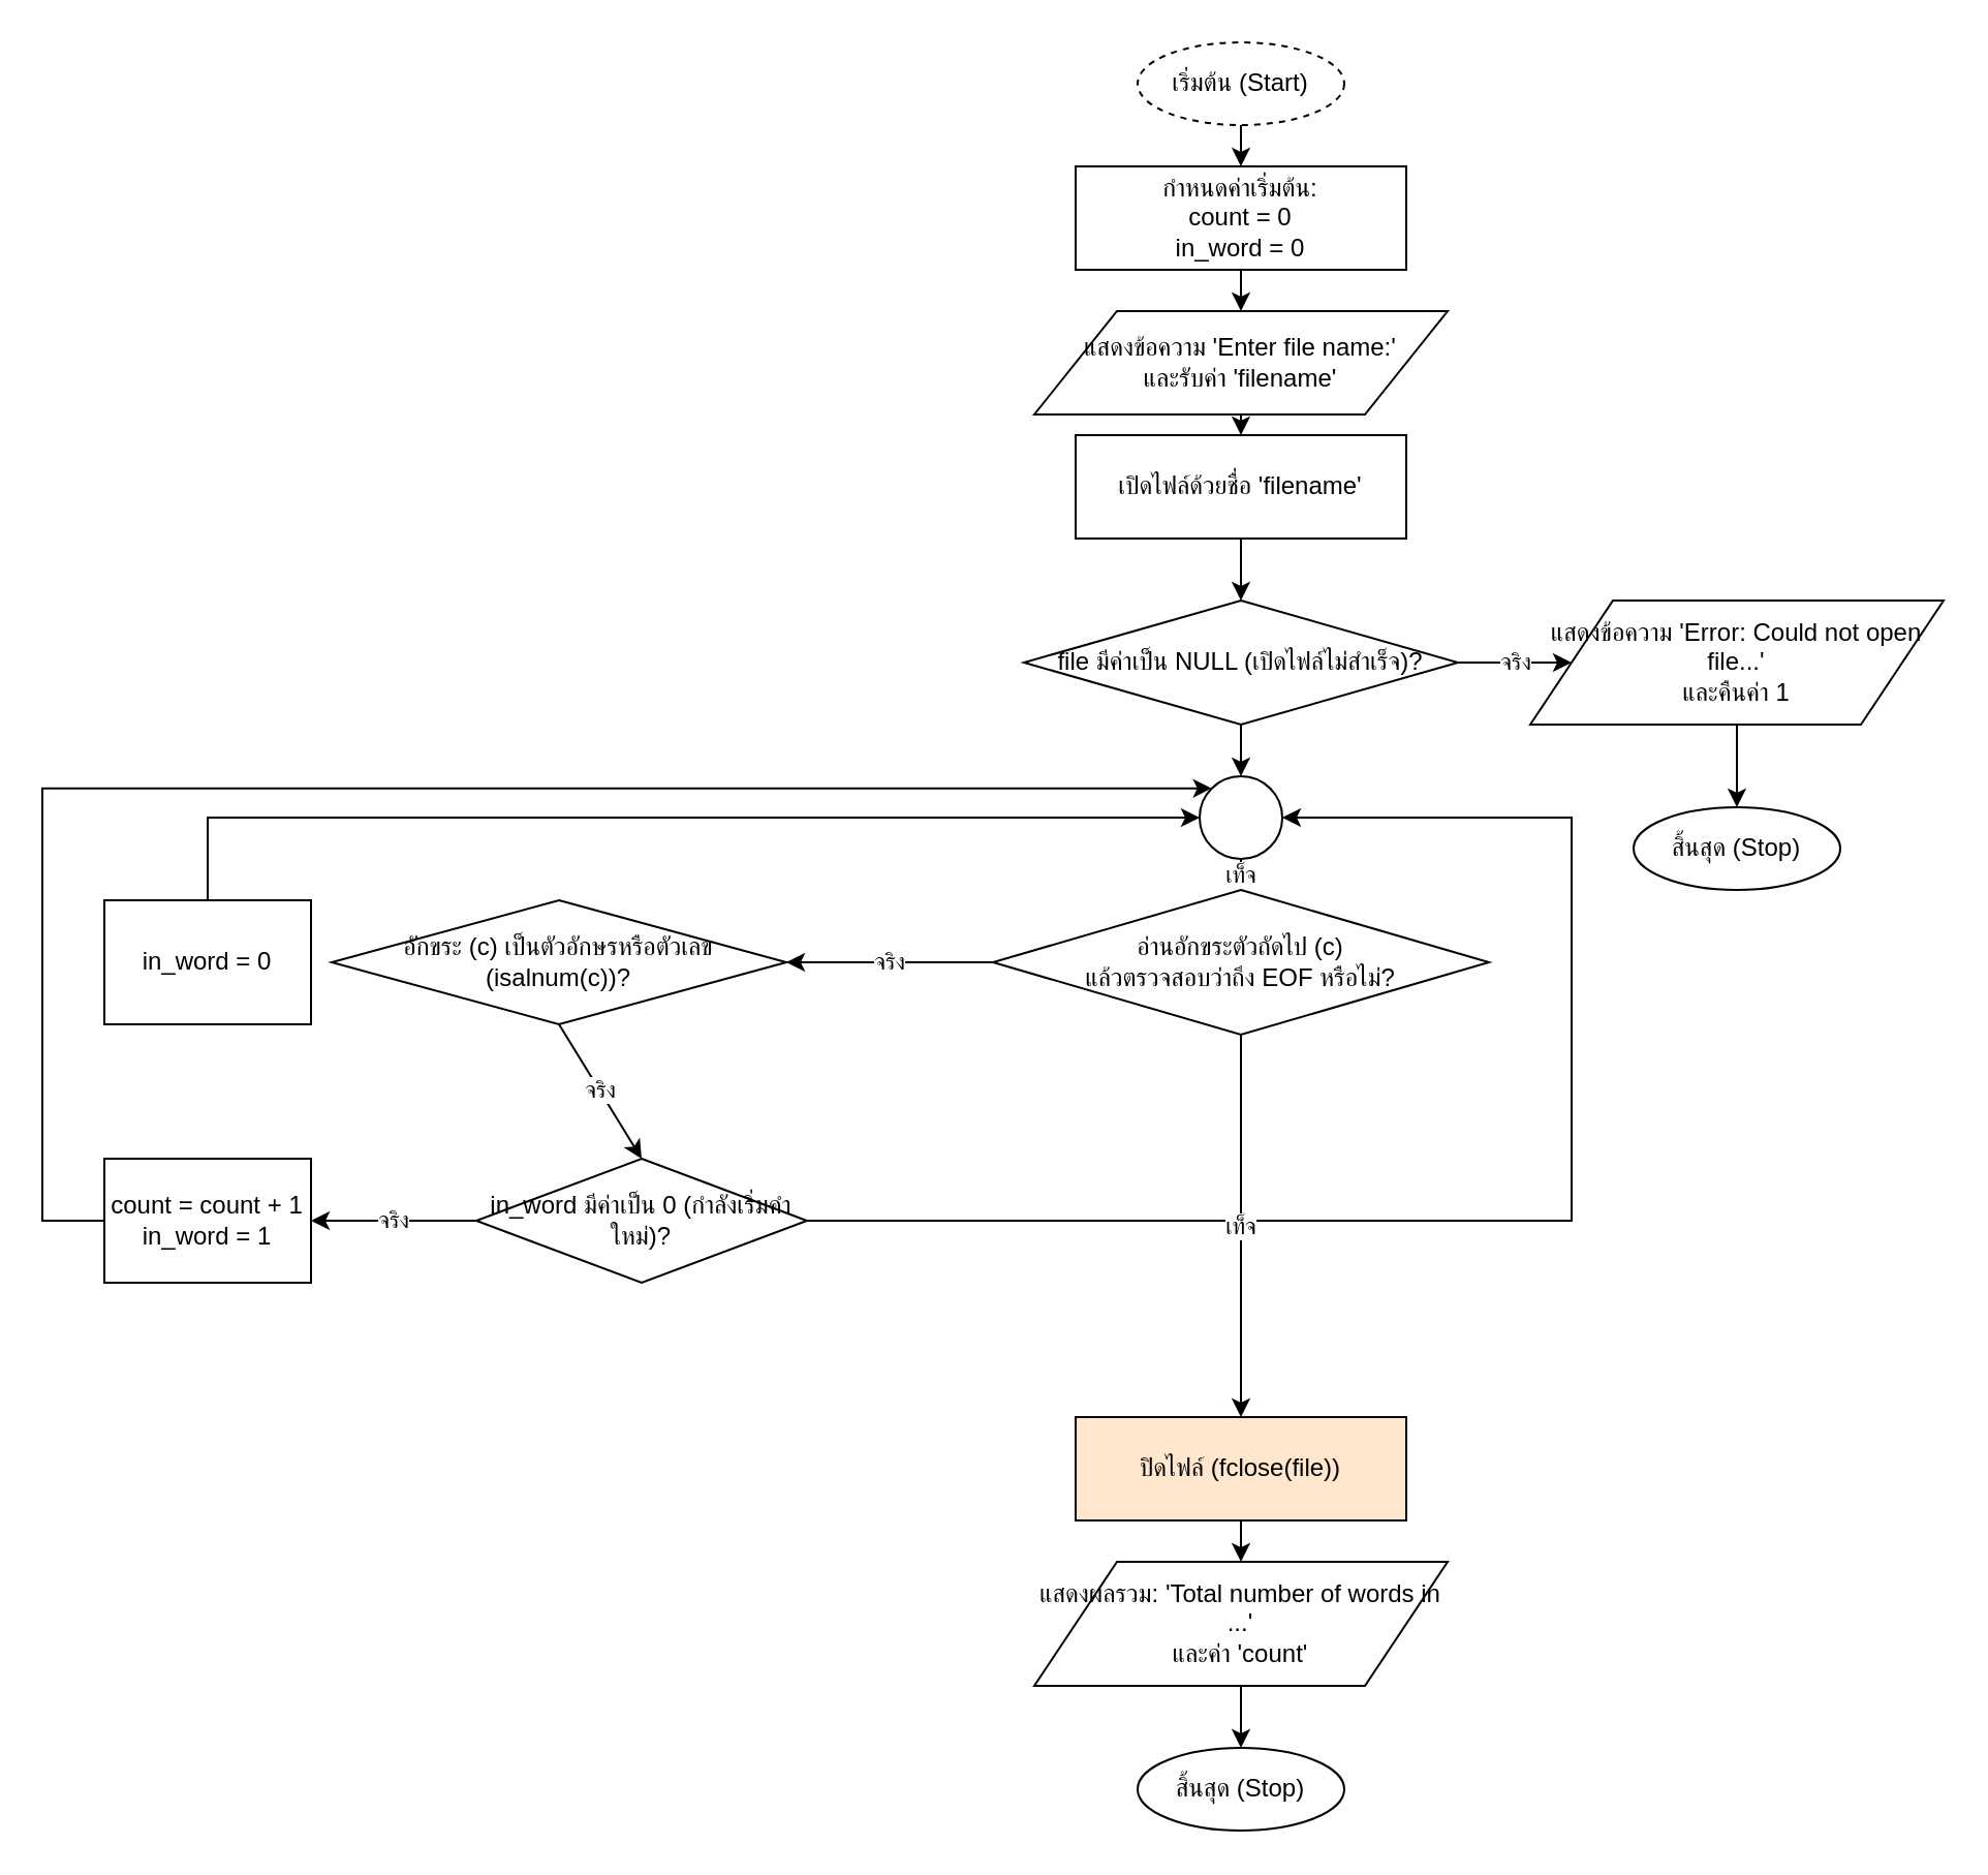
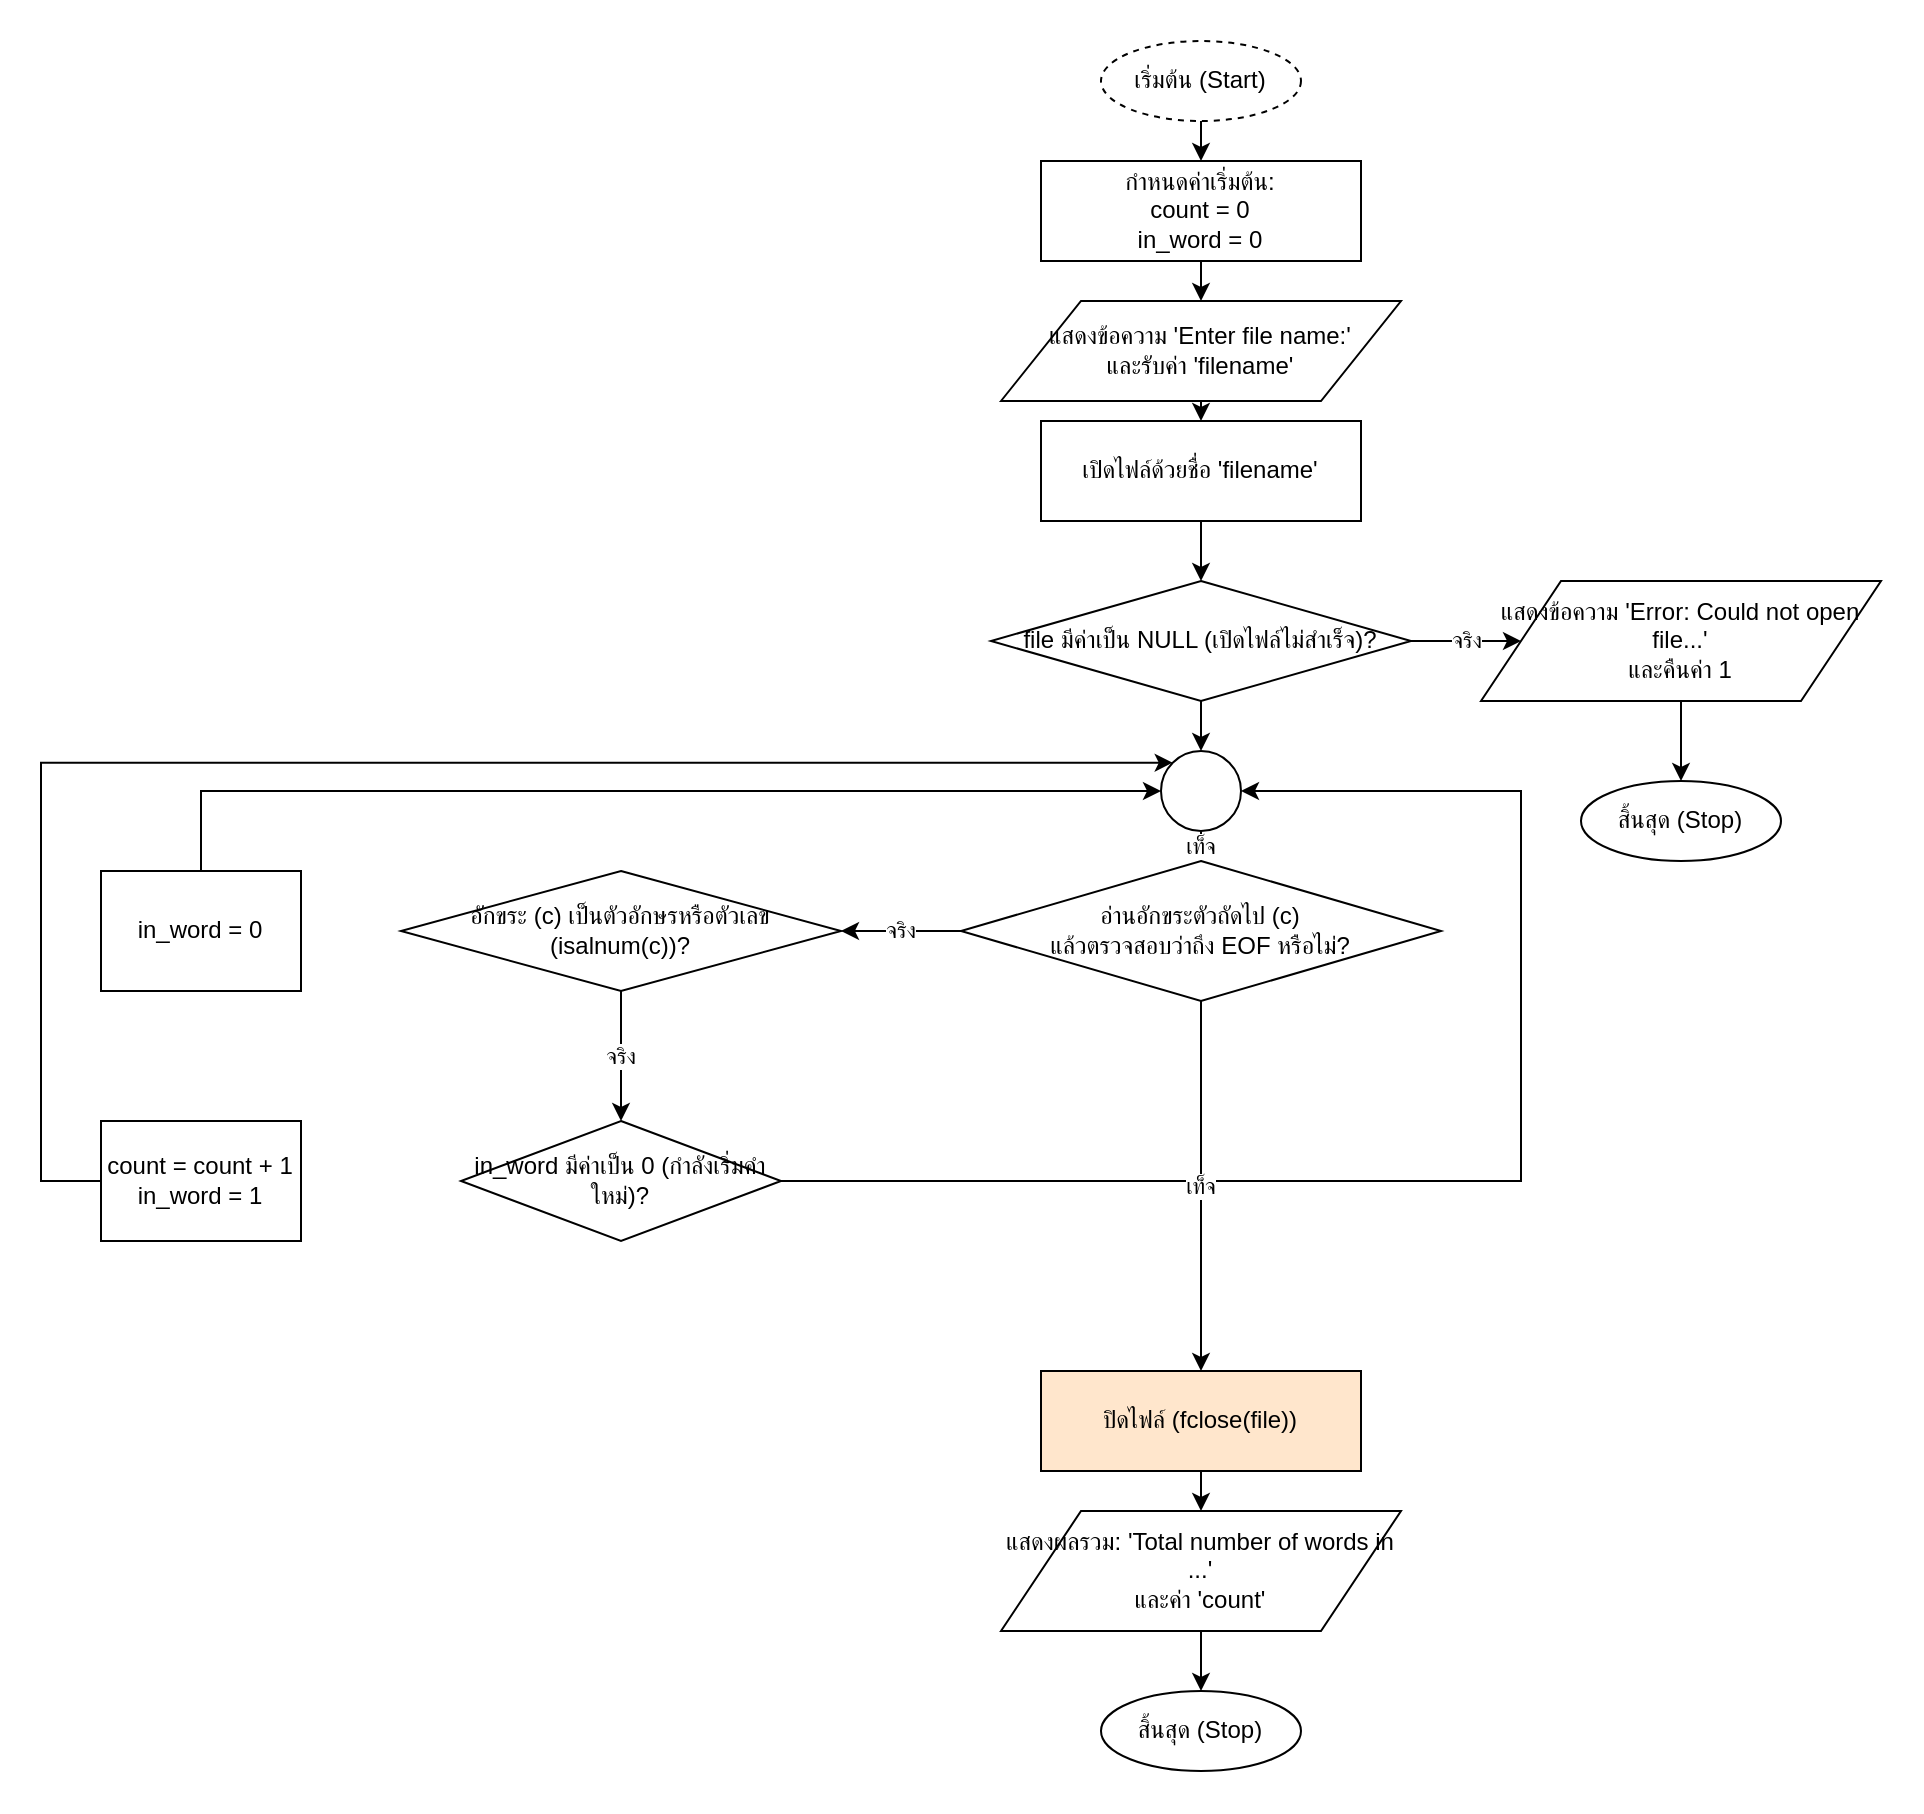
  <mxCell id="0" />
  <mxCell id="1" parent="0" />
  <mxCell id="2" value="เริ่มต้น (Start)" style="ellipse;whiteSpace=wrap;html=1;dashed=1;" vertex="1" parent="1"><mxGeometry x="550" y="20" width="100" height="40" as="geometry" /></mxCell>
  <mxCell id="3" value="กำหนดค่าเริ่มต้น:&#10;count = 0&#10;in_word = 0" style="rounded=0;whiteSpace=wrap;html=1;" vertex="1" parent="1"><mxGeometry x="520" y="80" width="160" height="50" as="geometry" /></mxCell>
  <mxCell id="4" value="แสดงข้อความ 'Enter file name:'&#10;และรับค่า 'filename'" style="shape=parallelogram;perimeter=parallelogramPerimeter;whiteSpace=wrap;html=1;" vertex="1" parent="1"><mxGeometry x="500" y="150" width="200" height="50" as="geometry" /></mxCell>
  <mxCell id="5" value="เปิดไฟล์ด้วยชื่อ 'filename'" style="rounded=0;whiteSpace=wrap;html=1;" vertex="1" parent="1"><mxGeometry x="520" y="210" width="160" height="50" as="geometry" /></mxCell>
  <mxCell id="6" value="file มีค่าเป็น NULL (เปิดไฟล์ไม่สำเร็จ)?" style="rhombus;whiteSpace=wrap;html=1;" vertex="1" parent="1"><mxGeometry x="495" y="290" width="210" height="60" as="geometry" /></mxCell>
  <mxCell id="7" value="แสดงข้อความ 'Error: Could not open file...'&#10;และคืนค่า 1" style="shape=parallelogram;perimeter=parallelogramPerimeter;whiteSpace=wrap;html=1;" vertex="1" parent="1"><mxGeometry x="740" y="290" width="200" height="60" as="geometry" /></mxCell>
  <mxCell id="8" value="อ่านอักขระตัวถัดไป (c)&#10;แล้วตรวจสอบว่าถึง EOF หรือไม่?" style="rhombus;whiteSpace=wrap;html=1;" vertex="1" parent="1"><mxGeometry x="480" y="430" width="240" height="70" as="geometry" /></mxCell>
- <mxCell id="9" value="อักขระ (c) เป็นตัวอักษรหรือตัวเลข (isalnum(c))?" style="rhombus;whiteSpace=wrap;html=1;" vertex="1" parent="1"><mxGeometry x="160" y="435" width="220" height="60" as="geometry" /></mxCell>
+ <mxCell id="9" value="อักขระ (c) เป็นตัวอักษรหรือตัวเลข (isalnum(c))?" style="rhombus;whiteSpace=wrap;html=1;" vertex="1" parent="1"><mxGeometry x="200" y="435" width="220" height="60" as="geometry" /></mxCell>
  <mxCell id="10" style="edgeStyle=orthogonalEdgeStyle;rounded=0;orthogonalLoop=1;jettySize=auto;html=1;entryX=1;entryY=0.5;entryDx=0;entryDy=0;" edge="1" parent="1" source="11" target="34"><mxGeometry relative="1" as="geometry"><Array as="points"><mxPoint x="760" y="590" /><mxPoint x="760" y="395" /></Array></mxGeometry></mxCell>
  <mxCell id="11" value="in_word มีค่าเป็น 0 (กำลังเริ่มคำใหม่)?" style="rhombus;whiteSpace=wrap;html=1;" vertex="1" parent="1"><mxGeometry x="230" y="560" width="160" height="60" as="geometry" /></mxCell>
  <mxCell id="12" style="edgeStyle=orthogonalEdgeStyle;rounded=0;orthogonalLoop=1;jettySize=auto;html=1;entryX=0;entryY=0;entryDx=0;entryDy=0;" edge="1" parent="1" source="13" target="34"><mxGeometry relative="1" as="geometry"><Array as="points"><mxPoint x="20" y="590" /><mxPoint x="20" y="381" /></Array></mxGeometry></mxCell>
  <mxCell id="13" value="count = count + 1&#10;in_word = 1" style="rounded=0;whiteSpace=wrap;html=1;" vertex="1" parent="1"><mxGeometry x="50" y="560" width="100" height="60" as="geometry" /></mxCell>
  <mxCell id="14" style="edgeStyle=orthogonalEdgeStyle;rounded=0;orthogonalLoop=1;jettySize=auto;html=1;entryX=0;entryY=0.5;entryDx=0;entryDy=0;" edge="1" parent="1" source="15" target="34"><mxGeometry relative="1" as="geometry"><Array as="points"><mxPoint x="100" y="395" /></Array></mxGeometry></mxCell>
  <mxCell id="15" value="in_word = 0" style="rounded=0;whiteSpace=wrap;html=1;" vertex="1" parent="1"><mxGeometry x="50" y="435" width="100" height="60" as="geometry" /></mxCell>
  <mxCell id="16" value="ปิดไฟล์ (fclose(file))" style="rounded=0;whiteSpace=wrap;html=1;fillColor=#ffe6cc;" vertex="1" parent="1"><mxGeometry x="520" y="685" width="160" height="50" as="geometry" /></mxCell>
  <mxCell id="17" value="แสดงผลรวม: 'Total number of words in ...'&#10;และค่า 'count'" style="shape=parallelogram;perimeter=parallelogramPerimeter;whiteSpace=wrap;html=1;" vertex="1" parent="1"><mxGeometry x="500" y="755" width="200" height="60" as="geometry" /></mxCell>
  <mxCell id="18" value="สิ้นสุด (Stop)" style="ellipse;whiteSpace=wrap;html=1;" vertex="1" parent="1"><mxGeometry x="550" y="845" width="100" height="40" as="geometry" /></mxCell>
  <mxCell id="19" value="สิ้นสุด (Stop)" style="ellipse;whiteSpace=wrap;html=1;" vertex="1" parent="1"><mxGeometry x="790" y="390" width="100" height="40" as="geometry" /></mxCell>
  <mxCell id="20" value="" style="endArrow=classic;html=1;entryX=0.5;entryY=0;entryDx=0;entryDy=0;" edge="1" parent="1" source="2" target="3"><mxGeometry width="50" height="50" relative="1" as="geometry"><mxPoint x="600" y="60" as="sourcePoint" /><mxPoint x="600" y="110" as="targetPoint" /></mxGeometry></mxCell>
  <mxCell id="21" value="" style="endArrow=classic;html=1;" edge="1" parent="1" source="3" target="4"><mxGeometry width="50" height="50" relative="1" as="geometry"><mxPoint x="600" y="130" as="sourcePoint" /><mxPoint x="600" y="150" as="targetPoint" /></mxGeometry></mxCell>
  <mxCell id="22" value="" style="endArrow=classic;html=1;" edge="1" parent="1" source="4" target="5"><mxGeometry width="50" height="50" relative="1" as="geometry"><mxPoint x="600" y="200" as="sourcePoint" /><mxPoint x="600" y="220" as="targetPoint" /></mxGeometry></mxCell>
  <mxCell id="23" value="" style="endArrow=classic;html=1;" edge="1" parent="1" source="5" target="6"><mxGeometry width="50" height="50" relative="1" as="geometry"><mxPoint x="600" y="270" as="sourcePoint" /><mxPoint x="600" y="290" as="targetPoint" /></mxGeometry></mxCell>
  <mxCell id="24" value="จริง" style="endArrow=classic;html=1;exitX=1;exitY=0.5;exitDx=0;exitDy=0;entryX=0;entryY=0.5;entryDx=0;entryDy=0;" edge="1" parent="1" source="6" target="7"><mxGeometry width="50" height="50" relative="1" as="geometry"><mxPoint x="715" y="320" as="sourcePoint" /><mxPoint x="765" y="320" as="targetPoint" /></mxGeometry></mxCell>
  <mxCell id="25" value="" style="endArrow=classic;html=1;" edge="1" parent="1" source="7" target="19"><mxGeometry width="50" height="50" relative="1" as="geometry"><mxPoint x="840" y="350" as="sourcePoint" /><mxPoint x="840" y="390" as="targetPoint" /></mxGeometry></mxCell>
  <mxCell id="26" value="เท็จ" style="endArrow=classic;html=1;exitX=0.5;exitY=1;exitDx=0;exitDy=0;entryX=0.5;entryY=0;entryDx=0;entryDy=0;" edge="1" parent="1" source="34" target="8"><mxGeometry width="50" height="50" relative="1" as="geometry"><mxPoint x="600" y="350" as="sourcePoint" /><mxPoint x="600" y="380" as="targetPoint" /></mxGeometry></mxCell>
  <mxCell id="27" value="จริง" style="endArrow=classic;html=1;exitX=0;exitY=0.5;exitDx=0;exitDy=0;entryX=1;entryY=0.5;entryDx=0;entryDy=0;" edge="1" parent="1" source="8" target="9"><mxGeometry width="50" height="50" relative="1" as="geometry"><mxPoint x="600" y="500" as="sourcePoint" /><mxPoint x="600" y="530" as="targetPoint" /></mxGeometry></mxCell>
  <mxCell id="28" value="จริง" style="endArrow=classic;html=1;exitX=0.5;exitY=1;exitDx=0;exitDy=0;entryX=0.5;entryY=0;entryDx=0;entryDy=0;" edge="1" parent="1" source="9" target="11"><mxGeometry width="50" height="50" relative="1" as="geometry"><mxPoint x="600" y="540" as="sourcePoint" /><mxPoint x="530" y="580" as="targetPoint" /></mxGeometry></mxCell>
- <mxCell id="29" value="จริง" style="endArrow=classic;html=1;exitX=0;exitY=0.5;exitDx=0;exitDy=0;entryX=1;entryY=0.5;entryDx=0;entryDy=0;" edge="1" parent="1" source="11" target="13"><mxGeometry width="50" height="50" relative="1" as="geometry"><mxPoint x="450" y="610" as="sourcePoint" /><mxPoint x="420" y="610" as="targetPoint" /></mxGeometry></mxCell>
  <mxCell id="30" value="เท็จ" style="endArrow=classic;html=1;exitX=0.5;exitY=1;exitDx=0;exitDy=0;entryX=0.5;entryY=0;entryDx=0;entryDy=0;" edge="1" parent="1" source="8" target="16"><mxGeometry width="50" height="50" relative="1" as="geometry"><mxPoint x="600" y="450" as="sourcePoint" /><mxPoint x="600" y="690" as="targetPoint" /><Array as="points"><mxPoint x="600" y="680" /></Array></mxGeometry></mxCell>
  <mxCell id="31" value="" style="endArrow=classic;html=1;" edge="1" parent="1" source="16" target="17"><mxGeometry width="50" height="50" relative="1" as="geometry"><mxPoint x="600" y="735" as="sourcePoint" /><mxPoint x="600" y="755" as="targetPoint" /></mxGeometry></mxCell>
  <mxCell id="32" value="" style="endArrow=classic;html=1;" edge="1" parent="1" source="17" target="18"><mxGeometry width="50" height="50" relative="1" as="geometry"><mxPoint x="600" y="815" as="sourcePoint" /><mxPoint x="600" y="845" as="targetPoint" /></mxGeometry></mxCell>
  <mxCell id="33" value="" style="endArrow=classic;html=1;exitX=0.5;exitY=1;exitDx=0;exitDy=0;entryX=0.5;entryY=0;entryDx=0;entryDy=0;" edge="1" parent="1" source="6" target="34"><mxGeometry width="50" height="50" relative="1" as="geometry"><mxPoint x="600" y="350" as="sourcePoint" /><mxPoint x="600" y="430" as="targetPoint" /></mxGeometry></mxCell>
  <mxCell id="34" value="" style="ellipse;whiteSpace=wrap;html=1;aspect=fixed;" vertex="1" parent="1"><mxGeometry x="580" y="375" width="40" height="40" as="geometry" /></mxCell>
